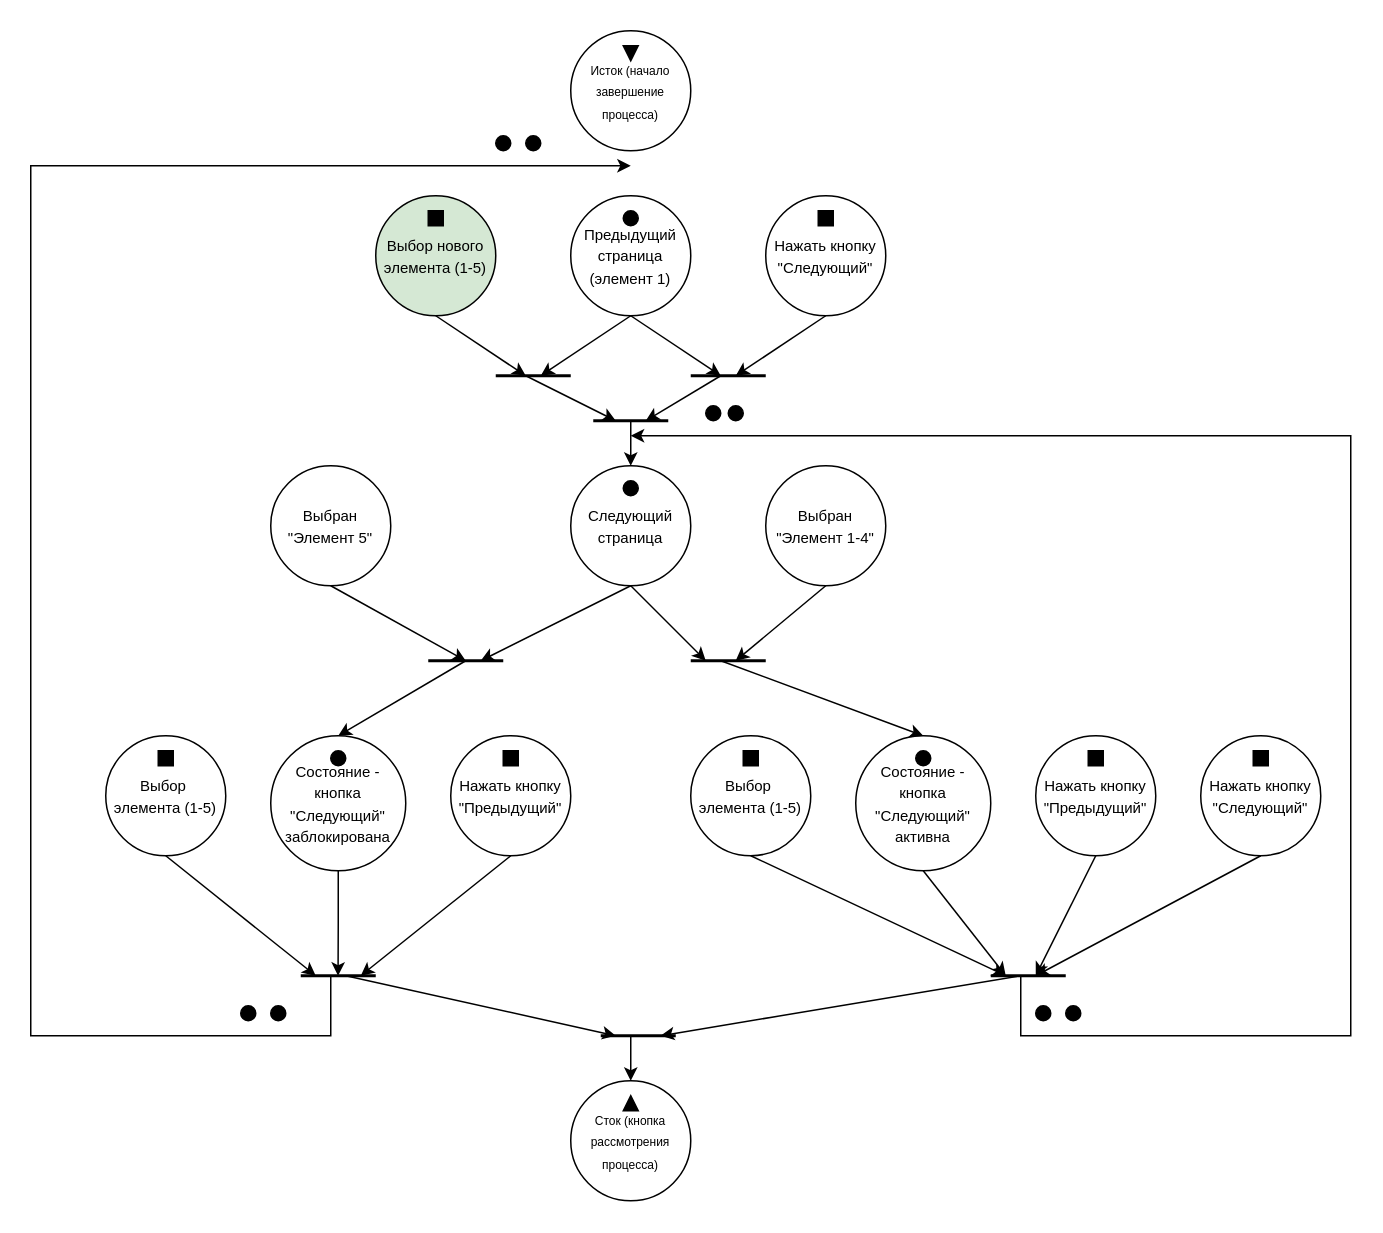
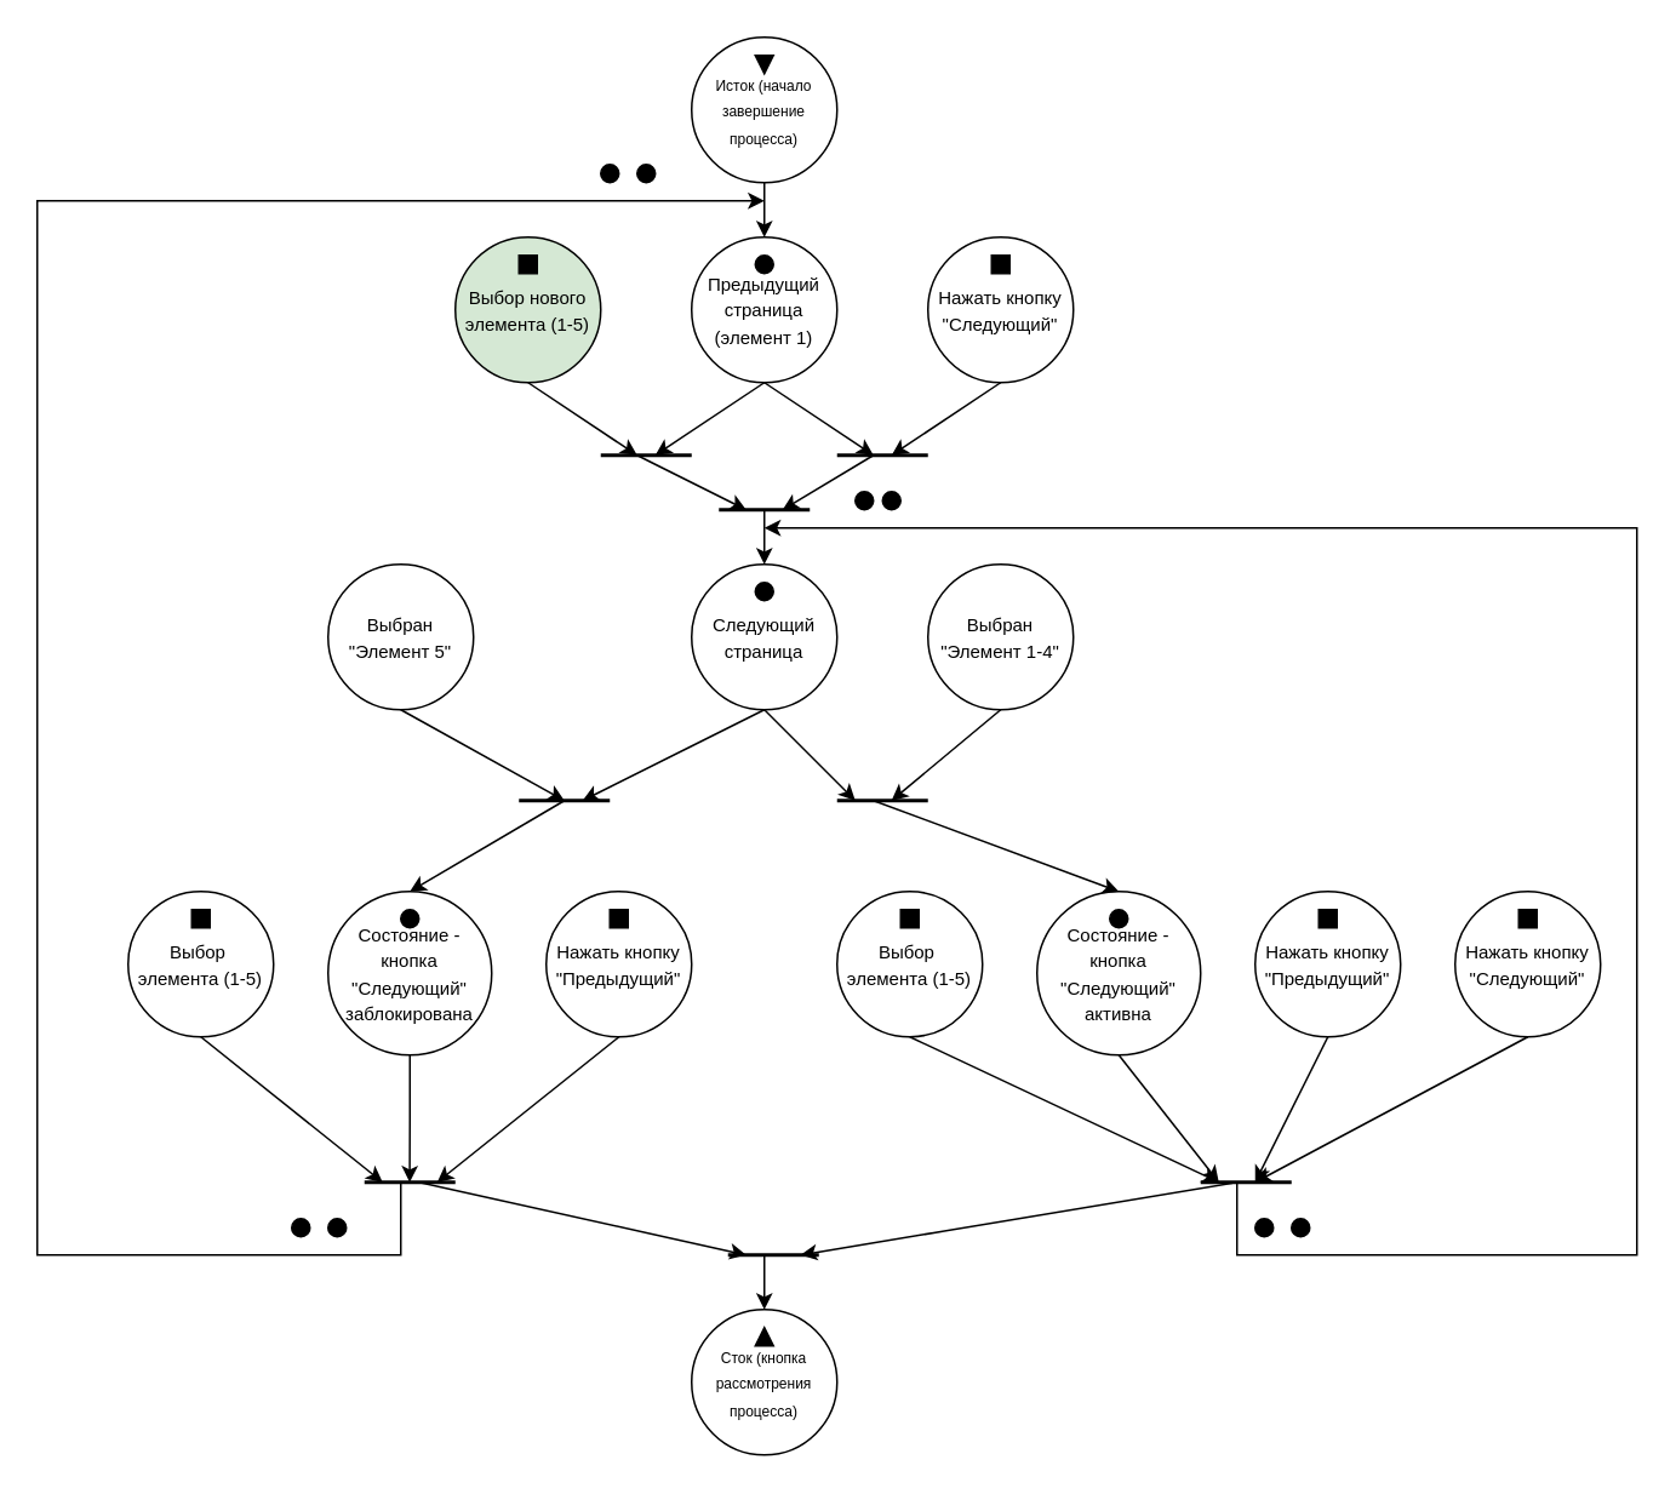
  <mxCell id="0" />
  <mxCell id="1" parent="0" />
+ <mxCell id="2" style="edgeStyle=orthogonalEdgeStyle;rounded=0;orthogonalLoop=1;jettySize=auto;html=1;exitX=0.5;exitY=1;exitDx=0;exitDy=0;" edge="1" parent="1" source="3" target="6"><mxGeometry relative="1" as="geometry" /></mxCell>
  <mxCell id="3" value="&lt;font style=&quot;font-size: 8px;&quot;&gt;Исток (начало завершение процесса)&lt;/font&gt;" style="ellipse;whiteSpace=wrap;html=1;aspect=fixed;" vertex="1" parent="1"><mxGeometry x="380" y="20" width="80" height="80" as="geometry" /></mxCell>
  <mxCell id="4" style="rounded=0;orthogonalLoop=1;jettySize=auto;html=1;exitX=0.5;exitY=1;exitDx=0;exitDy=0;" edge="1" parent="1" source="6"><mxGeometry relative="1" as="geometry"><mxPoint x="360" y="250" as="targetPoint" /></mxGeometry></mxCell>
  <mxCell id="5" style="rounded=0;orthogonalLoop=1;jettySize=auto;html=1;exitX=0.5;exitY=1;exitDx=0;exitDy=0;" edge="1" parent="1" source="6"><mxGeometry relative="1" as="geometry"><mxPoint x="480" y="250" as="targetPoint" /></mxGeometry></mxCell>
  <mxCell id="6" value="&lt;font style=&quot;font-size: 10px;&quot;&gt;Предыдущий страница (элемент 1)&lt;/font&gt;" style="ellipse;whiteSpace=wrap;html=1;aspect=fixed;" vertex="1" parent="1"><mxGeometry x="380" y="130" width="80" height="80" as="geometry" /></mxCell>
  <mxCell id="7" value="" style="triangle;whiteSpace=wrap;html=1;direction=south;fillColor=#000000;" vertex="1" parent="1"><mxGeometry x="415" y="30" width="10" height="10" as="geometry" /></mxCell>
  <mxCell id="8" value="" style="ellipse;whiteSpace=wrap;html=1;aspect=fixed;fillColor=#000000;" vertex="1" parent="1"><mxGeometry x="415" y="140" width="10" height="10" as="geometry" /></mxCell>
  <mxCell id="9" style="rounded=0;orthogonalLoop=1;jettySize=auto;html=1;exitX=0.5;exitY=1;exitDx=0;exitDy=0;" edge="1" parent="1" source="10"><mxGeometry relative="1" as="geometry"><mxPoint x="490" y="250" as="targetPoint" /></mxGeometry></mxCell>
  <mxCell id="10" value="&lt;font style=&quot;font-size: 10px;&quot;&gt;Нажать кнопку &quot;Следующий&quot;&lt;/font&gt;" style="ellipse;whiteSpace=wrap;html=1;aspect=fixed;" vertex="1" parent="1"><mxGeometry x="510" y="130" width="80" height="80" as="geometry" /></mxCell>
  <mxCell id="11" value="" style="whiteSpace=wrap;html=1;aspect=fixed;fillColor=#000000;" vertex="1" parent="1"><mxGeometry x="545" y="140" width="10" height="10" as="geometry" /></mxCell>
  <mxCell id="12" style="rounded=0;orthogonalLoop=1;jettySize=auto;html=1;exitX=0.5;exitY=1;exitDx=0;exitDy=0;" edge="1" parent="1" source="13"><mxGeometry relative="1" as="geometry"><mxPoint x="350" y="250" as="targetPoint" /></mxGeometry></mxCell>
  <mxCell id="13" value="&lt;font style=&quot;font-size: 10px;&quot;&gt;Выбор нового элемента (1-5)&lt;/font&gt;" style="ellipse;whiteSpace=wrap;html=1;aspect=fixed;fillColor=#d5e8d4;" vertex="1" parent="1"><mxGeometry x="250" y="130" width="80" height="80" as="geometry" /></mxCell>
  <mxCell id="14" value="" style="whiteSpace=wrap;html=1;aspect=fixed;fillColor=#000000;" vertex="1" parent="1"><mxGeometry x="285" y="140" width="10" height="10" as="geometry" /></mxCell>
  <mxCell id="15" value="" style="endArrow=none;html=1;rounded=0;jumpSize=6;strokeWidth=2;" edge="1" parent="1"><mxGeometry width="50" height="50" relative="1" as="geometry"><mxPoint x="330" y="250" as="sourcePoint" /><mxPoint x="380" y="250" as="targetPoint" /></mxGeometry></mxCell>
  <mxCell id="16" value="" style="endArrow=none;html=1;rounded=0;jumpSize=6;strokeWidth=2;" edge="1" parent="1"><mxGeometry width="50" height="50" relative="1" as="geometry"><mxPoint x="460" y="250" as="sourcePoint" /><mxPoint x="510" y="250" as="targetPoint" /></mxGeometry></mxCell>
  <mxCell id="17" style="rounded=0;orthogonalLoop=1;jettySize=auto;html=1;exitX=0.5;exitY=1;exitDx=0;exitDy=0;" edge="1" parent="1" source="19"><mxGeometry relative="1" as="geometry"><mxPoint x="470" y="440" as="targetPoint" /></mxGeometry></mxCell>
  <mxCell id="18" style="rounded=0;orthogonalLoop=1;jettySize=auto;html=1;exitX=0.5;exitY=1;exitDx=0;exitDy=0;" edge="1" parent="1" source="19"><mxGeometry relative="1" as="geometry"><mxPoint x="320" y="440" as="targetPoint" /></mxGeometry></mxCell>
  <mxCell id="19" value="&lt;span style=&quot;font-size: 10px;&quot;&gt;Следующий страница&lt;/span&gt;" style="ellipse;whiteSpace=wrap;html=1;aspect=fixed;" vertex="1" parent="1"><mxGeometry x="380" y="310" width="80" height="80" as="geometry" /></mxCell>
  <mxCell id="20" style="rounded=0;orthogonalLoop=1;jettySize=auto;html=1;exitX=0.5;exitY=1;exitDx=0;exitDy=0;" edge="1" parent="1" source="21"><mxGeometry relative="1" as="geometry"><mxPoint x="490" y="440" as="targetPoint" /></mxGeometry></mxCell>
  <mxCell id="21" value="&lt;span style=&quot;font-size: 10px;&quot;&gt;Выбран &quot;Элемент 1-4&quot;&lt;/span&gt;" style="ellipse;whiteSpace=wrap;html=1;aspect=fixed;" vertex="1" parent="1"><mxGeometry x="510" y="310" width="80" height="80" as="geometry" /></mxCell>
  <mxCell id="22" value="" style="ellipse;whiteSpace=wrap;html=1;aspect=fixed;fillColor=#000000;" vertex="1" parent="1"><mxGeometry x="415" y="320" width="10" height="10" as="geometry" /></mxCell>
  <mxCell id="23" style="rounded=0;orthogonalLoop=1;jettySize=auto;html=1;exitX=0.5;exitY=1;exitDx=0;exitDy=0;" edge="1" parent="1" source="24"><mxGeometry relative="1" as="geometry"><mxPoint x="310" y="440" as="targetPoint" /></mxGeometry></mxCell>
  <mxCell id="24" value="&lt;span style=&quot;font-size: 10px;&quot;&gt;Выбран &quot;Элемент 5&quot;&lt;/span&gt;" style="ellipse;whiteSpace=wrap;html=1;aspect=fixed;" vertex="1" parent="1"><mxGeometry x="180" y="310" width="80" height="80" as="geometry" /></mxCell>
  <mxCell id="25" value="" style="endArrow=none;html=1;rounded=0;jumpSize=6;strokeWidth=2;" edge="1" parent="1"><mxGeometry width="50" height="50" relative="1" as="geometry"><mxPoint x="285" y="440" as="sourcePoint" /><mxPoint x="335" y="440" as="targetPoint" /></mxGeometry></mxCell>
  <mxCell id="26" value="" style="endArrow=none;html=1;rounded=0;jumpSize=6;strokeWidth=2;" edge="1" parent="1"><mxGeometry width="50" height="50" relative="1" as="geometry"><mxPoint x="460" y="440" as="sourcePoint" /><mxPoint x="510" y="440" as="targetPoint" /></mxGeometry></mxCell>
  <mxCell id="27" value="" style="endArrow=none;html=1;rounded=0;jumpSize=6;strokeWidth=2;" edge="1" parent="1"><mxGeometry width="50" height="50" relative="1" as="geometry"><mxPoint x="395" y="280" as="sourcePoint" /><mxPoint x="445" y="280" as="targetPoint" /></mxGeometry></mxCell>
  <mxCell id="28" value="" style="endArrow=classic;html=1;rounded=0;" edge="1" parent="1"><mxGeometry width="50" height="50" relative="1" as="geometry"><mxPoint x="350" y="250" as="sourcePoint" /><mxPoint x="410" y="280" as="targetPoint" /></mxGeometry></mxCell>
  <mxCell id="29" value="" style="endArrow=classic;html=1;rounded=0;" edge="1" parent="1"><mxGeometry width="50" height="50" relative="1" as="geometry"><mxPoint x="480" y="250" as="sourcePoint" /><mxPoint x="430" y="280" as="targetPoint" /></mxGeometry></mxCell>
  <mxCell id="30" value="" style="endArrow=classic;html=1;rounded=0;entryX=0.5;entryY=0;entryDx=0;entryDy=0;" edge="1" parent="1" target="19"><mxGeometry width="50" height="50" relative="1" as="geometry"><mxPoint x="420" y="280" as="sourcePoint" /><mxPoint x="510" y="290" as="targetPoint" /></mxGeometry></mxCell>
  <mxCell id="31" style="edgeStyle=orthogonalEdgeStyle;rounded=0;orthogonalLoop=1;jettySize=auto;html=1;exitX=0.5;exitY=1;exitDx=0;exitDy=0;" edge="1" parent="1" source="32"><mxGeometry relative="1" as="geometry"><mxPoint x="224.882" y="650" as="targetPoint" /></mxGeometry></mxCell>
  <mxCell id="32" value="&lt;font style=&quot;font-size: 10px;&quot;&gt;Состояние - кнопка &quot;Следующий&quot; заблокирована&lt;/font&gt;" style="ellipse;whiteSpace=wrap;html=1;aspect=fixed;" vertex="1" parent="1"><mxGeometry x="180" y="490" width="90" height="90" as="geometry" /></mxCell>
  <mxCell id="33" value="" style="endArrow=classic;html=1;rounded=0;entryX=0.5;entryY=0;entryDx=0;entryDy=0;" edge="1" parent="1" target="32"><mxGeometry width="50" height="50" relative="1" as="geometry"><mxPoint x="310" y="440" as="sourcePoint" /><mxPoint x="480" y="350" as="targetPoint" /></mxGeometry></mxCell>
  <mxCell id="34" style="rounded=0;orthogonalLoop=1;jettySize=auto;html=1;exitX=0.5;exitY=1;exitDx=0;exitDy=0;" edge="1" parent="1" source="35"><mxGeometry relative="1" as="geometry"><mxPoint x="240" y="650" as="targetPoint" /></mxGeometry></mxCell>
  <mxCell id="35" value="&lt;font style=&quot;font-size: 10px;&quot;&gt;Нажать кнопку &quot;Предыдущий&quot;&lt;/font&gt;" style="ellipse;whiteSpace=wrap;html=1;aspect=fixed;" vertex="1" parent="1"><mxGeometry x="300" y="490" width="80" height="80" as="geometry" /></mxCell>
  <mxCell id="36" style="rounded=0;orthogonalLoop=1;jettySize=auto;html=1;exitX=0.5;exitY=1;exitDx=0;exitDy=0;" edge="1" parent="1" source="37"><mxGeometry relative="1" as="geometry"><mxPoint x="210" y="650" as="targetPoint" /></mxGeometry></mxCell>
  <mxCell id="37" value="&lt;font style=&quot;font-size: 10px;&quot;&gt;Выбор&amp;nbsp; элемента (1-5)&lt;/font&gt;" style="ellipse;whiteSpace=wrap;html=1;aspect=fixed;" vertex="1" parent="1"><mxGeometry x="70" y="490" width="80" height="80" as="geometry" /></mxCell>
  <mxCell id="38" style="rounded=0;orthogonalLoop=1;jettySize=auto;html=1;exitX=0.5;exitY=1;exitDx=0;exitDy=0;" edge="1" parent="1" source="39"><mxGeometry relative="1" as="geometry"><mxPoint x="670" y="650" as="targetPoint" /></mxGeometry></mxCell>
  <mxCell id="39" value="&lt;font style=&quot;font-size: 10px;&quot;&gt;Состояние - кнопка &quot;Следующий&quot; активна&lt;/font&gt;" style="ellipse;whiteSpace=wrap;html=1;aspect=fixed;" vertex="1" parent="1"><mxGeometry x="570" y="490" width="90" height="90" as="geometry" /></mxCell>
  <mxCell id="40" style="rounded=0;orthogonalLoop=1;jettySize=auto;html=1;exitX=0.5;exitY=1;exitDx=0;exitDy=0;" edge="1" parent="1" source="41"><mxGeometry relative="1" as="geometry"><mxPoint x="690" y="650" as="targetPoint" /></mxGeometry></mxCell>
  <mxCell id="41" value="&lt;font style=&quot;font-size: 10px;&quot;&gt;Нажать кнопку &quot;Предыдущий&quot;&lt;/font&gt;" style="ellipse;whiteSpace=wrap;html=1;aspect=fixed;" vertex="1" parent="1"><mxGeometry x="690" y="490" width="80" height="80" as="geometry" /></mxCell>
  <mxCell id="42" style="rounded=0;orthogonalLoop=1;jettySize=auto;html=1;exitX=0.5;exitY=1;exitDx=0;exitDy=0;" edge="1" parent="1" source="43"><mxGeometry relative="1" as="geometry"><mxPoint x="670" y="650" as="targetPoint" /></mxGeometry></mxCell>
  <mxCell id="43" value="&lt;font style=&quot;font-size: 10px;&quot;&gt;Выбор&amp;nbsp; элемента (1-5)&lt;/font&gt;" style="ellipse;whiteSpace=wrap;html=1;aspect=fixed;" vertex="1" parent="1"><mxGeometry x="460" y="490" width="80" height="80" as="geometry" /></mxCell>
  <mxCell id="44" style="rounded=0;orthogonalLoop=1;jettySize=auto;html=1;exitX=0.5;exitY=1;exitDx=0;exitDy=0;" edge="1" parent="1" source="45"><mxGeometry relative="1" as="geometry"><mxPoint x="690" y="650" as="targetPoint" /></mxGeometry></mxCell>
  <mxCell id="45" value="&lt;font style=&quot;font-size: 10px;&quot;&gt;Нажать кнопку &quot;Следующий&quot;&lt;/font&gt;" style="ellipse;whiteSpace=wrap;html=1;aspect=fixed;" vertex="1" parent="1"><mxGeometry x="800" y="490" width="80" height="80" as="geometry" /></mxCell>
  <mxCell id="46" value="" style="ellipse;whiteSpace=wrap;html=1;aspect=fixed;fillColor=#000000;" vertex="1" parent="1"><mxGeometry x="220" y="500" width="10" height="10" as="geometry" /></mxCell>
  <mxCell id="47" value="" style="ellipse;whiteSpace=wrap;html=1;aspect=fixed;fillColor=#000000;" vertex="1" parent="1"><mxGeometry x="610" y="500" width="10" height="10" as="geometry" /></mxCell>
  <mxCell id="48" value="" style="endArrow=classic;html=1;rounded=0;entryX=0.5;entryY=0;entryDx=0;entryDy=0;" edge="1" parent="1" target="39"><mxGeometry width="50" height="50" relative="1" as="geometry"><mxPoint x="480" y="440" as="sourcePoint" /><mxPoint x="480" y="450" as="targetPoint" /></mxGeometry></mxCell>
  <mxCell id="49" value="" style="endArrow=none;html=1;rounded=0;jumpSize=6;strokeWidth=2;" edge="1" parent="1"><mxGeometry width="50" height="50" relative="1" as="geometry"><mxPoint x="200" y="650" as="sourcePoint" /><mxPoint x="250" y="650" as="targetPoint" /></mxGeometry></mxCell>
  <mxCell id="50" value="" style="endArrow=none;html=1;rounded=0;jumpSize=6;strokeWidth=2;" edge="1" parent="1"><mxGeometry width="50" height="50" relative="1" as="geometry"><mxPoint x="660" y="650" as="sourcePoint" /><mxPoint x="710" y="650" as="targetPoint" /></mxGeometry></mxCell>
  <mxCell id="51" value="" style="endArrow=classic;html=1;rounded=0;" edge="1" parent="1"><mxGeometry width="50" height="50" relative="1" as="geometry"><mxPoint x="220" y="650" as="sourcePoint" /><mxPoint x="420" y="110" as="targetPoint" /><Array as="points"><mxPoint x="220" y="670" /><mxPoint x="220" y="690" /><mxPoint x="130" y="690" /><mxPoint x="20" y="690" /><mxPoint x="20" y="110" /></Array></mxGeometry></mxCell>
  <mxCell id="52" value="" style="whiteSpace=wrap;html=1;aspect=fixed;fillColor=#000000;" vertex="1" parent="1"><mxGeometry x="495" y="500" width="10" height="10" as="geometry" /></mxCell>
  <mxCell id="53" value="" style="whiteSpace=wrap;html=1;aspect=fixed;fillColor=#000000;" vertex="1" parent="1"><mxGeometry x="725" y="500" width="10" height="10" as="geometry" /></mxCell>
  <mxCell id="54" value="" style="whiteSpace=wrap;html=1;aspect=fixed;fillColor=#000000;" vertex="1" parent="1"><mxGeometry x="835" y="500" width="10" height="10" as="geometry" /></mxCell>
  <mxCell id="55" value="" style="whiteSpace=wrap;html=1;aspect=fixed;fillColor=#000000;" vertex="1" parent="1"><mxGeometry x="335" y="500" width="10" height="10" as="geometry" /></mxCell>
  <mxCell id="56" value="" style="whiteSpace=wrap;html=1;aspect=fixed;fillColor=#000000;" vertex="1" parent="1"><mxGeometry x="105" y="500" width="10" height="10" as="geometry" /></mxCell>
  <mxCell id="57" value="&lt;font style=&quot;font-size: 8px;&quot;&gt;Сток (кнопка рассмотрения процесса)&lt;/font&gt;" style="ellipse;whiteSpace=wrap;html=1;aspect=fixed;" vertex="1" parent="1"><mxGeometry x="380" y="720" width="80" height="80" as="geometry" /></mxCell>
  <mxCell id="58" value="" style="endArrow=classic;html=1;rounded=0;" edge="1" parent="1"><mxGeometry width="50" height="50" relative="1" as="geometry"><mxPoint x="230" y="650" as="sourcePoint" /><mxPoint x="410" y="690" as="targetPoint" /></mxGeometry></mxCell>
  <mxCell id="59" value="" style="triangle;whiteSpace=wrap;html=1;direction=north;fillColor=#000000;" vertex="1" parent="1"><mxGeometry x="415" y="730" width="10" height="10" as="geometry" /></mxCell>
  <mxCell id="60" value="" style="endArrow=classic;html=1;rounded=0;" edge="1" parent="1"><mxGeometry width="50" height="50" relative="1" as="geometry"><mxPoint x="680" y="650" as="sourcePoint" /><mxPoint x="420" y="290" as="targetPoint" /><Array as="points"><mxPoint x="680" y="690" /><mxPoint x="900" y="690" /><mxPoint x="900" y="290" /></Array></mxGeometry></mxCell>
  <mxCell id="61" value="" style="endArrow=classic;html=1;rounded=0;" edge="1" parent="1"><mxGeometry width="50" height="50" relative="1" as="geometry"><mxPoint x="680" y="650" as="sourcePoint" /><mxPoint x="440" y="690" as="targetPoint" /></mxGeometry></mxCell>
  <mxCell id="62" value="" style="endArrow=none;html=1;rounded=0;jumpSize=6;strokeWidth=2;" edge="1" parent="1"><mxGeometry width="50" height="50" relative="1" as="geometry"><mxPoint x="400" y="690" as="sourcePoint" /><mxPoint x="450" y="690" as="targetPoint" /></mxGeometry></mxCell>
  <mxCell id="63" value="" style="endArrow=classic;html=1;rounded=0;entryX=0.5;entryY=0;entryDx=0;entryDy=0;" edge="1" parent="1" target="57"><mxGeometry width="50" height="50" relative="1" as="geometry"><mxPoint x="420" y="690" as="sourcePoint" /><mxPoint x="500" y="600" as="targetPoint" /></mxGeometry></mxCell>
  <mxCell id="64" value="" style="ellipse;whiteSpace=wrap;html=1;aspect=fixed;fillColor=#000000;" vertex="1" parent="1"><mxGeometry x="180" y="670" width="10" height="10" as="geometry" /></mxCell>
  <mxCell id="65" value="" style="ellipse;whiteSpace=wrap;html=1;aspect=fixed;fillColor=#000000;" vertex="1" parent="1"><mxGeometry x="160" y="670" width="10" height="10" as="geometry" /></mxCell>
  <mxCell id="66" value="" style="ellipse;whiteSpace=wrap;html=1;aspect=fixed;fillColor=#000000;" vertex="1" parent="1"><mxGeometry x="350" y="90" width="10" height="10" as="geometry" /></mxCell>
  <mxCell id="67" value="" style="ellipse;whiteSpace=wrap;html=1;aspect=fixed;fillColor=#000000;" vertex="1" parent="1"><mxGeometry x="330" y="90" width="10" height="10" as="geometry" /></mxCell>
  <mxCell id="68" value="" style="ellipse;whiteSpace=wrap;html=1;aspect=fixed;fillColor=#000000;" vertex="1" parent="1"><mxGeometry x="470" y="270" width="10" height="10" as="geometry" /></mxCell>
  <mxCell id="69" value="" style="ellipse;whiteSpace=wrap;html=1;aspect=fixed;fillColor=#000000;" vertex="1" parent="1"><mxGeometry x="485" y="270" width="10" height="10" as="geometry" /></mxCell>
  <mxCell id="70" value="" style="ellipse;whiteSpace=wrap;html=1;aspect=fixed;fillColor=#000000;" vertex="1" parent="1"><mxGeometry x="690" y="670" width="10" height="10" as="geometry" /></mxCell>
  <mxCell id="71" value="" style="ellipse;whiteSpace=wrap;html=1;aspect=fixed;fillColor=#000000;" vertex="1" parent="1"><mxGeometry x="710" y="670" width="10" height="10" as="geometry" /></mxCell>
